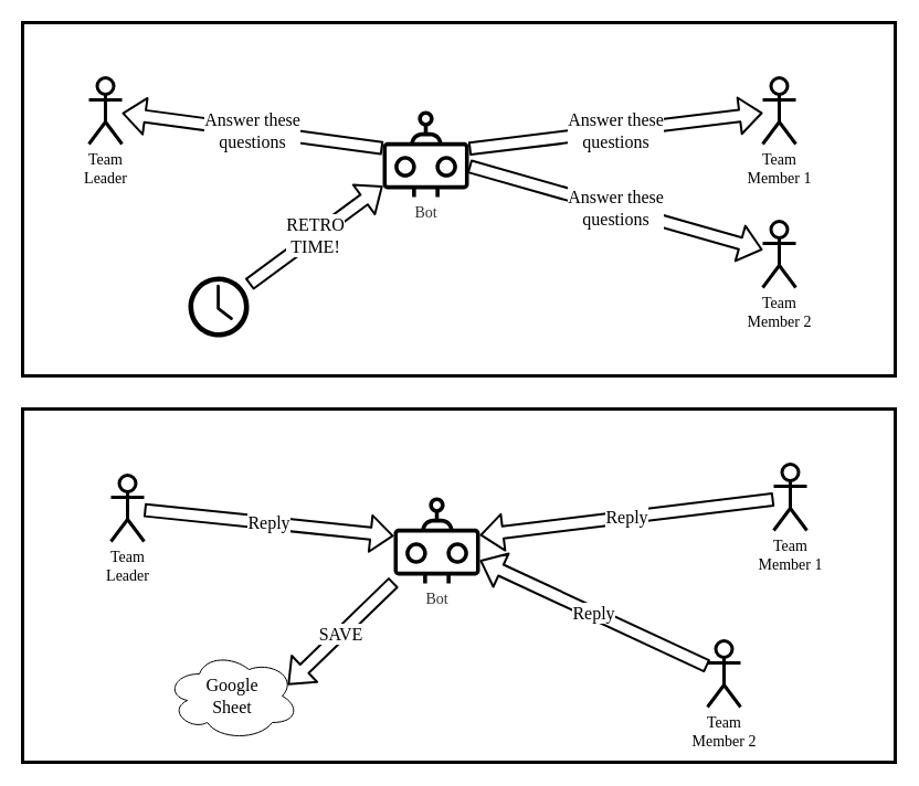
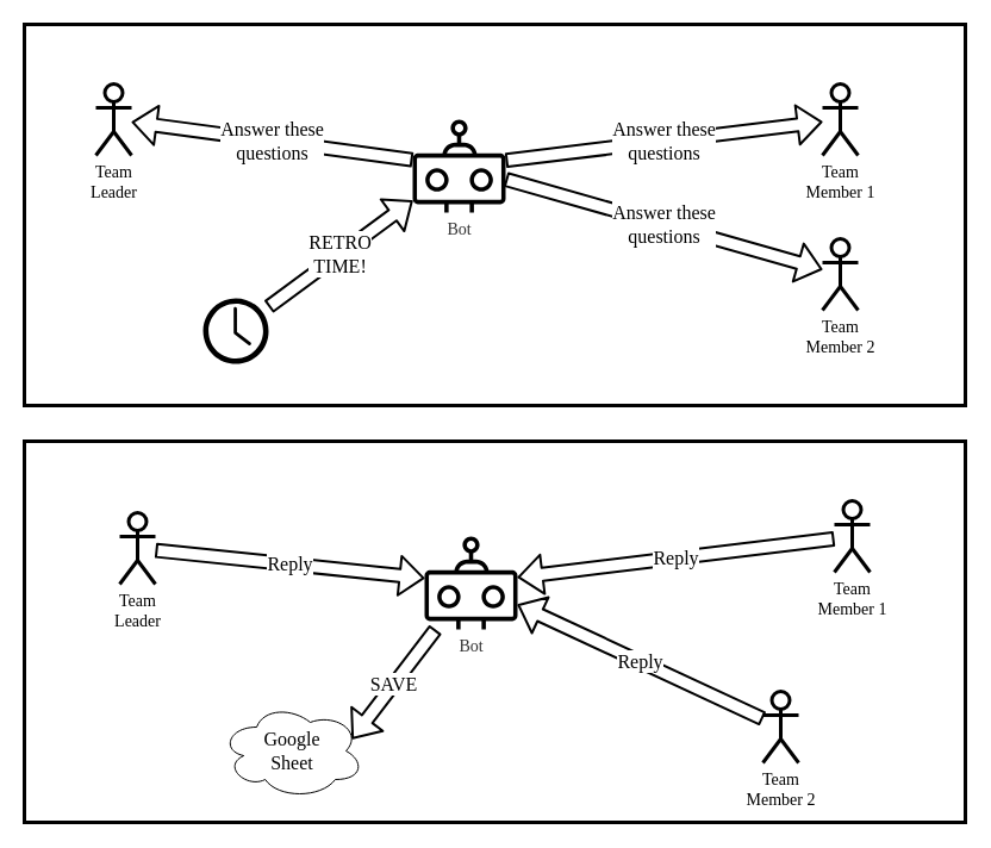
  <mxCell id="0" />
  <mxCell id="1" parent="0" />
  <mxCell id="2" value="Team&lt;br style=&quot;font-size: 14px;&quot;&gt;Leader" style="shape=umlActor;verticalLabelPosition=bottom;verticalAlign=top;html=1;outlineConnect=0;strokeWidth=3;fontFamily=Verdana;fontSize=14;" parent="1" vertex="1"><mxGeometry x="80" y="70" width="30" height="60" as="geometry" /></mxCell>
  <mxCell id="3" value="Bot" style="sketch=0;outlineConnect=0;dashed=0;verticalLabelPosition=bottom;verticalAlign=top;align=center;html=1;fontSize=14;fontStyle=0;aspect=fixed;pointerEvents=1;shape=mxgraph.aws4.waf_bot;fillColor=#000000;fontColor=#333333;strokeColor=#666666;fontFamily=Verdana;" parent="1" vertex="1"><mxGeometry x="346" y="100" width="78" height="78" as="geometry" /></mxCell>
  <mxCell id="4" value="&lt;meta charset=&quot;utf-8&quot;&gt;&lt;span style=&quot;color: rgb(0, 0, 0); font-family: Verdana; font-size: 16px; font-style: normal; font-variant-ligatures: normal; font-variant-caps: normal; font-weight: 400; letter-spacing: normal; orphans: 2; text-align: center; text-indent: 0px; text-transform: none; widows: 2; word-spacing: 0px; -webkit-text-stroke-width: 0px; background-color: rgb(255, 255, 255); text-decoration-thickness: initial; text-decoration-style: initial; text-decoration-color: initial; float: none; display: inline !important;&quot;&gt;Answer these&lt;/span&gt;&lt;br style=&quot;border-color: var(--border-color); color: rgb(0, 0, 0); font-family: Verdana; font-size: 16px; font-style: normal; font-variant-ligatures: normal; font-variant-caps: normal; font-weight: 400; letter-spacing: normal; orphans: 2; text-align: center; text-indent: 0px; text-transform: none; widows: 2; word-spacing: 0px; -webkit-text-stroke-width: 0px; text-decoration-thickness: initial; text-decoration-style: initial; text-decoration-color: initial;&quot;&gt;&lt;span style=&quot;color: rgb(0, 0, 0); font-family: Verdana; font-size: 16px; font-style: normal; font-variant-ligatures: normal; font-variant-caps: normal; font-weight: 400; letter-spacing: normal; orphans: 2; text-align: center; text-indent: 0px; text-transform: none; widows: 2; word-spacing: 0px; -webkit-text-stroke-width: 0px; background-color: rgb(255, 255, 255); text-decoration-thickness: initial; text-decoration-style: initial; text-decoration-color: initial; float: none; display: inline !important;&quot;&gt;questions&lt;/span&gt;" style="shape=flexArrow;endArrow=classic;html=1;strokeWidth=2;fontFamily=Verdana;fontSize=16;" parent="1" source="3" target="2" edge="1"><mxGeometry width="50" height="50" relative="1" as="geometry"><mxPoint x="340" y="450" as="sourcePoint" /><mxPoint x="150" y="270" as="targetPoint" /></mxGeometry></mxCell>
  <mxCell id="5" value="Team&lt;br style=&quot;font-size: 14px;&quot;&gt;Member 1" style="shape=umlActor;verticalLabelPosition=bottom;verticalAlign=top;html=1;outlineConnect=0;strokeWidth=3;fontFamily=Verdana;fontSize=14;" parent="1" vertex="1"><mxGeometry x="690" y="70" width="30" height="60" as="geometry" /></mxCell>
  <mxCell id="6" value="Answer these&lt;br&gt;questions" style="shape=flexArrow;endArrow=classic;html=1;strokeWidth=2;fontFamily=Verdana;fontSize=16;" parent="1" source="3" target="5" edge="1"><mxGeometry width="50" height="50" relative="1" as="geometry"><mxPoint x="330" y="30" as="sourcePoint" /><mxPoint x="356" y="149" as="targetPoint" /></mxGeometry></mxCell>
  <mxCell id="7" value="Team&lt;br style=&quot;font-size: 14px;&quot;&gt;Member 2" style="shape=umlActor;verticalLabelPosition=bottom;verticalAlign=top;html=1;outlineConnect=0;strokeWidth=3;fontFamily=Verdana;fontSize=14;" parent="1" vertex="1"><mxGeometry x="690" y="200" width="30" height="60" as="geometry" /></mxCell>
  <mxCell id="8" value="&lt;meta charset=&quot;utf-8&quot;&gt;&lt;span style=&quot;color: rgb(0, 0, 0); font-family: Verdana; font-size: 16px; font-style: normal; font-variant-ligatures: normal; font-variant-caps: normal; font-weight: 400; letter-spacing: normal; orphans: 2; text-align: center; text-indent: 0px; text-transform: none; widows: 2; word-spacing: 0px; -webkit-text-stroke-width: 0px; background-color: rgb(255, 255, 255); text-decoration-thickness: initial; text-decoration-style: initial; text-decoration-color: initial; float: none; display: inline !important;&quot;&gt;Answer these&lt;/span&gt;&lt;br style=&quot;border-color: var(--border-color); color: rgb(0, 0, 0); font-family: Verdana; font-size: 16px; font-style: normal; font-variant-ligatures: normal; font-variant-caps: normal; font-weight: 400; letter-spacing: normal; orphans: 2; text-align: center; text-indent: 0px; text-transform: none; widows: 2; word-spacing: 0px; -webkit-text-stroke-width: 0px; text-decoration-thickness: initial; text-decoration-style: initial; text-decoration-color: initial;&quot;&gt;&lt;span style=&quot;color: rgb(0, 0, 0); font-family: Verdana; font-size: 16px; font-style: normal; font-variant-ligatures: normal; font-variant-caps: normal; font-weight: 400; letter-spacing: normal; orphans: 2; text-align: center; text-indent: 0px; text-transform: none; widows: 2; word-spacing: 0px; -webkit-text-stroke-width: 0px; background-color: rgb(255, 255, 255); text-decoration-thickness: initial; text-decoration-style: initial; text-decoration-color: initial; float: none; display: inline !important;&quot;&gt;questions&lt;/span&gt;" style="shape=flexArrow;endArrow=classic;html=1;strokeWidth=2;fontFamily=Verdana;fontSize=16;" parent="1" source="3" target="7" edge="1"><mxGeometry width="50" height="50" relative="1" as="geometry"><mxPoint x="410" y="340" as="sourcePoint" /><mxPoint x="434" y="144.247" as="targetPoint" /></mxGeometry></mxCell>
  <mxCell id="9" value="" style="sketch=0;pointerEvents=1;shadow=0;dashed=0;html=1;strokeColor=none;fillColor=#000000;labelPosition=center;verticalLabelPosition=bottom;verticalAlign=top;outlineConnect=0;align=center;shape=mxgraph.office.concepts.clock;strokeWidth=3;fontFamily=Verdana;fontSize=14;" parent="1" vertex="1"><mxGeometry x="170" y="250" width="55" height="55" as="geometry" /></mxCell>
  <mxCell id="10" value="RETRO&lt;br&gt;TIME!" style="shape=flexArrow;endArrow=classic;html=1;strokeWidth=2;fontFamily=Verdana;fontSize=16;" edge="1" parent="1" source="9" target="3"><mxGeometry width="50" height="50" relative="1" as="geometry"><mxPoint x="434" y="160.091" as="sourcePoint" /><mxPoint x="700" y="235.734" as="targetPoint" /></mxGeometry></mxCell>
  <mxCell id="11" value="" style="rounded=0;whiteSpace=wrap;html=1;fontFamily=Verdana;fontSize=16;fillColor=none;strokeWidth=3;" vertex="1" parent="1"><mxGeometry x="20" y="20" width="790" height="320" as="geometry" /></mxCell>
  <mxCell id="12" value="" style="rounded=0;whiteSpace=wrap;html=1;fontFamily=Verdana;fontSize=16;fillColor=none;strokeWidth=3;" vertex="1" parent="1"><mxGeometry x="20" y="370" width="790" height="320" as="geometry" /></mxCell>
  <mxCell id="13" value="Team&lt;br style=&quot;font-size: 14px;&quot;&gt;Leader" style="shape=umlActor;verticalLabelPosition=bottom;verticalAlign=top;html=1;outlineConnect=0;strokeWidth=3;fontFamily=Verdana;fontSize=14;" vertex="1" parent="1"><mxGeometry x="100" y="430" width="30" height="60" as="geometry" /></mxCell>
  <mxCell id="14" value="Bot" style="sketch=0;outlineConnect=0;dashed=0;verticalLabelPosition=bottom;verticalAlign=top;align=center;html=1;fontSize=14;fontStyle=0;aspect=fixed;pointerEvents=1;shape=mxgraph.aws4.waf_bot;fillColor=#000000;fontColor=#333333;strokeColor=#666666;fontFamily=Verdana;" vertex="1" parent="1"><mxGeometry x="356" y="450" width="78" height="78" as="geometry" /></mxCell>
  <mxCell id="15" value="Team&lt;br style=&quot;font-size: 14px;&quot;&gt;Member 1" style="shape=umlActor;verticalLabelPosition=bottom;verticalAlign=top;html=1;outlineConnect=0;strokeWidth=3;fontFamily=Verdana;fontSize=14;" vertex="1" parent="1"><mxGeometry x="700" y="420" width="30" height="60" as="geometry" /></mxCell>
  <mxCell id="16" value="Reply" style="shape=flexArrow;endArrow=classic;html=1;strokeWidth=2;fontFamily=Verdana;fontSize=16;" edge="1" parent="1" source="15" target="14"><mxGeometry width="50" height="50" relative="1" as="geometry"><mxPoint x="80" y="499" as="sourcePoint" /><mxPoint x="366" y="499" as="targetPoint" /></mxGeometry></mxCell>
  <mxCell id="17" value="Team&lt;br style=&quot;font-size: 14px;&quot;&gt;Member 2" style="shape=umlActor;verticalLabelPosition=bottom;verticalAlign=top;html=1;outlineConnect=0;strokeWidth=3;fontFamily=Verdana;fontSize=14;" vertex="1" parent="1"><mxGeometry x="640" y="580" width="30" height="60" as="geometry" /></mxCell>
  <mxCell id="18" value="Reply" style="shape=flexArrow;endArrow=classic;html=1;strokeWidth=2;fontFamily=Verdana;fontSize=16;" edge="1" parent="1" source="17" target="14"><mxGeometry width="50" height="50" relative="1" as="geometry"><mxPoint x="710" y="461.828" as="sourcePoint" /><mxPoint x="444" y="494.247" as="targetPoint" /></mxGeometry></mxCell>
- <mxCell id="19" value="Google&lt;br&gt;Sheet" style="ellipse;shape=cloud;whiteSpace=wrap;html=1;fontFamily=Verdana;fontSize=16;" vertex="1" parent="1"><mxGeometry x="150" y="590" width="120" height="80" as="geometry" /></mxCell>
+ <mxCell id="19" value="Google&lt;br&gt;Sheet" style="ellipse;shape=cloud;whiteSpace=wrap;html=1;fontFamily=Verdana;fontSize=16;" vertex="1" parent="1"><mxGeometry x="185" y="590" width="120" height="80" as="geometry" /></mxCell>
  <mxCell id="20" value="Reply" style="shape=flexArrow;endArrow=classic;html=1;strokeWidth=2;fontFamily=Verdana;fontSize=16;" edge="1" parent="1" source="13" target="14"><mxGeometry width="50" height="50" relative="1" as="geometry"><mxPoint x="710" y="461.828" as="sourcePoint" /><mxPoint x="444" y="494.247" as="targetPoint" /></mxGeometry></mxCell>
  <mxCell id="21" value="SAVE" style="shape=flexArrow;endArrow=classic;html=1;strokeWidth=2;fontFamily=Verdana;fontSize=16;entryX=0.917;entryY=0.375;entryDx=0;entryDy=0;entryPerimeter=0;" edge="1" parent="1" source="14" target="19"><mxGeometry width="50" height="50" relative="1" as="geometry"><mxPoint x="140" y="471.554" as="sourcePoint" /><mxPoint x="366" y="494.961" as="targetPoint" /></mxGeometry></mxCell>
